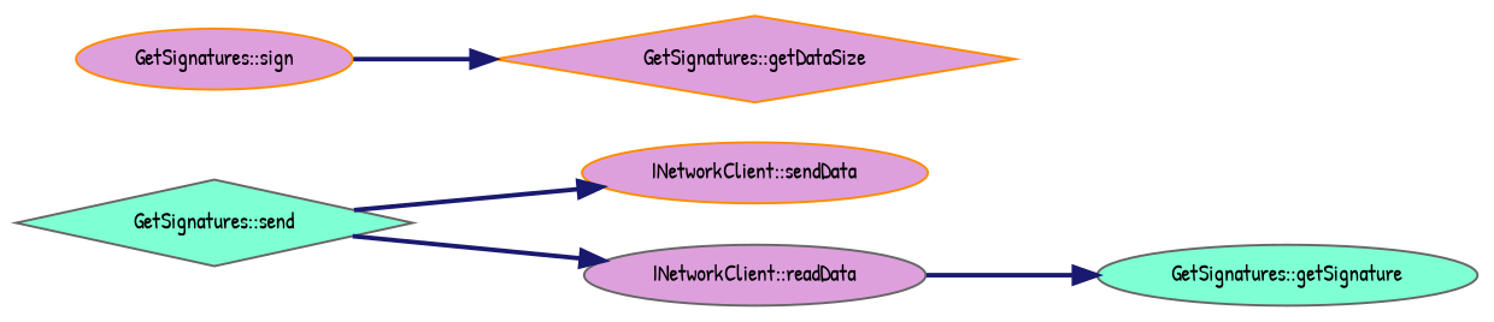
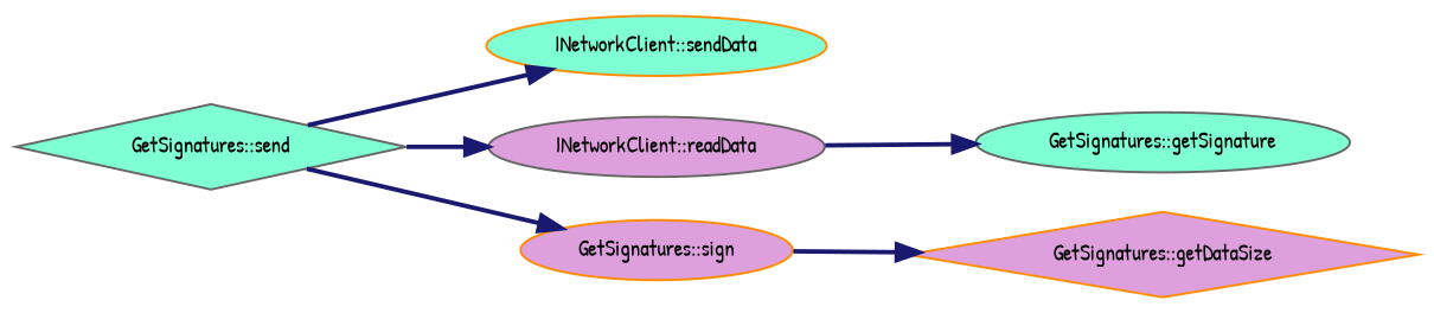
  digraph {
    fontname="Patrick Hand"
    rankdir=LR
    node [color=gray40 fillcolor=aquamarine fontname="Patrick Hand" fontsize=10 shape=ellipse style=filled]
    edge [color=midnightblue fontname="Patrick Hand" fontsize=10 labelfontname=Helvetica labelfontsize=10 style=bold]
    n1 [fontcolor=black height=0.2 label="GetSignatures::send" shape=diamond width=0.4]
-   n2 [color=darkorange fillcolor=plum height=0.2 label="INetworkClient::sendData" width=0.4]
+   n2 [color=darkorange height=0.2 label="INetworkClient::sendData" width=0.4]
    n3 [fillcolor=plum height=0.2 label="INetworkClient::readData" width=0.4]
    n4 [color=darkorange fillcolor=plum height=0.2 label="GetSignatures::sign" width=0.4]
    n5 [height=0.2 label="GetSignatures::getSignature" width=0.4]
    n6 [color=darkorange fillcolor=plum height=0.2 label="GetSignatures::getDataSize" shape=diamond width=0.4]
    n1 -> n2
    n1 -> n3
+   n1 -> n4
    n3 -> n5
    n4 -> n6
  }
